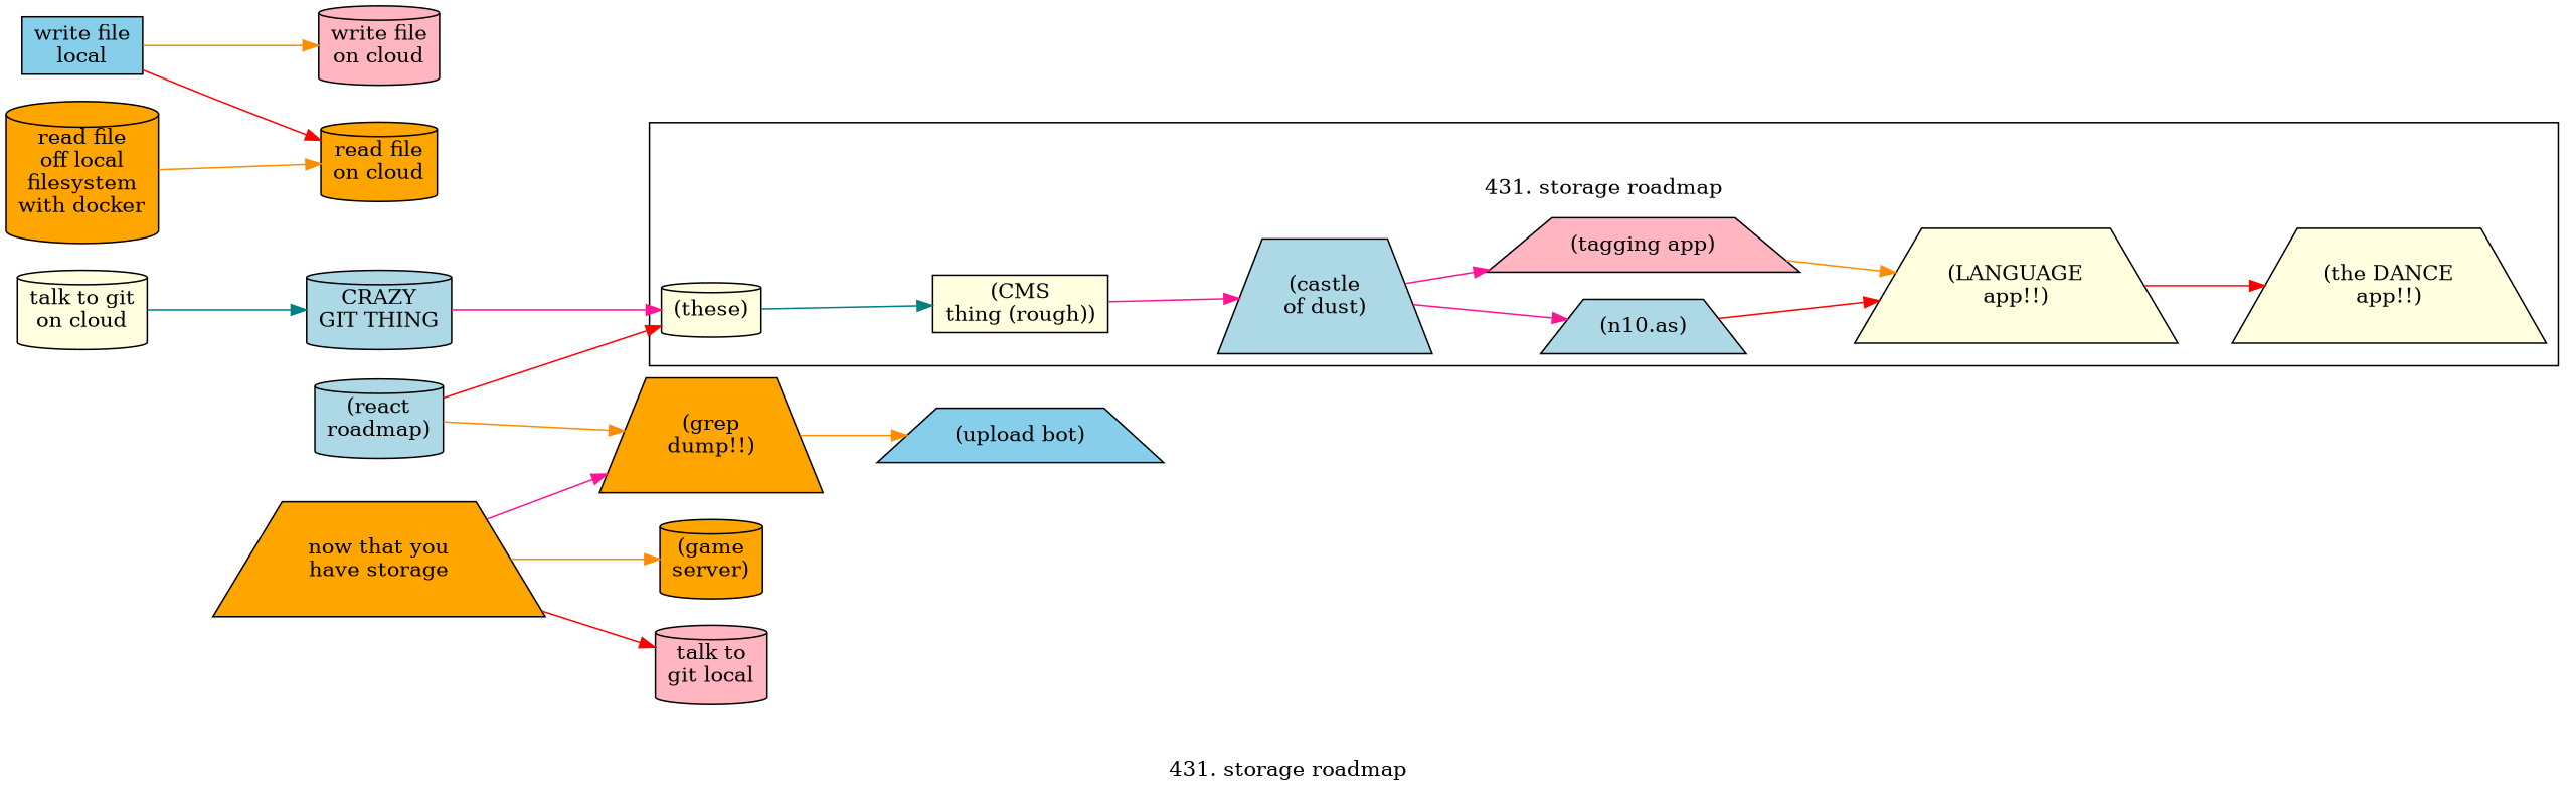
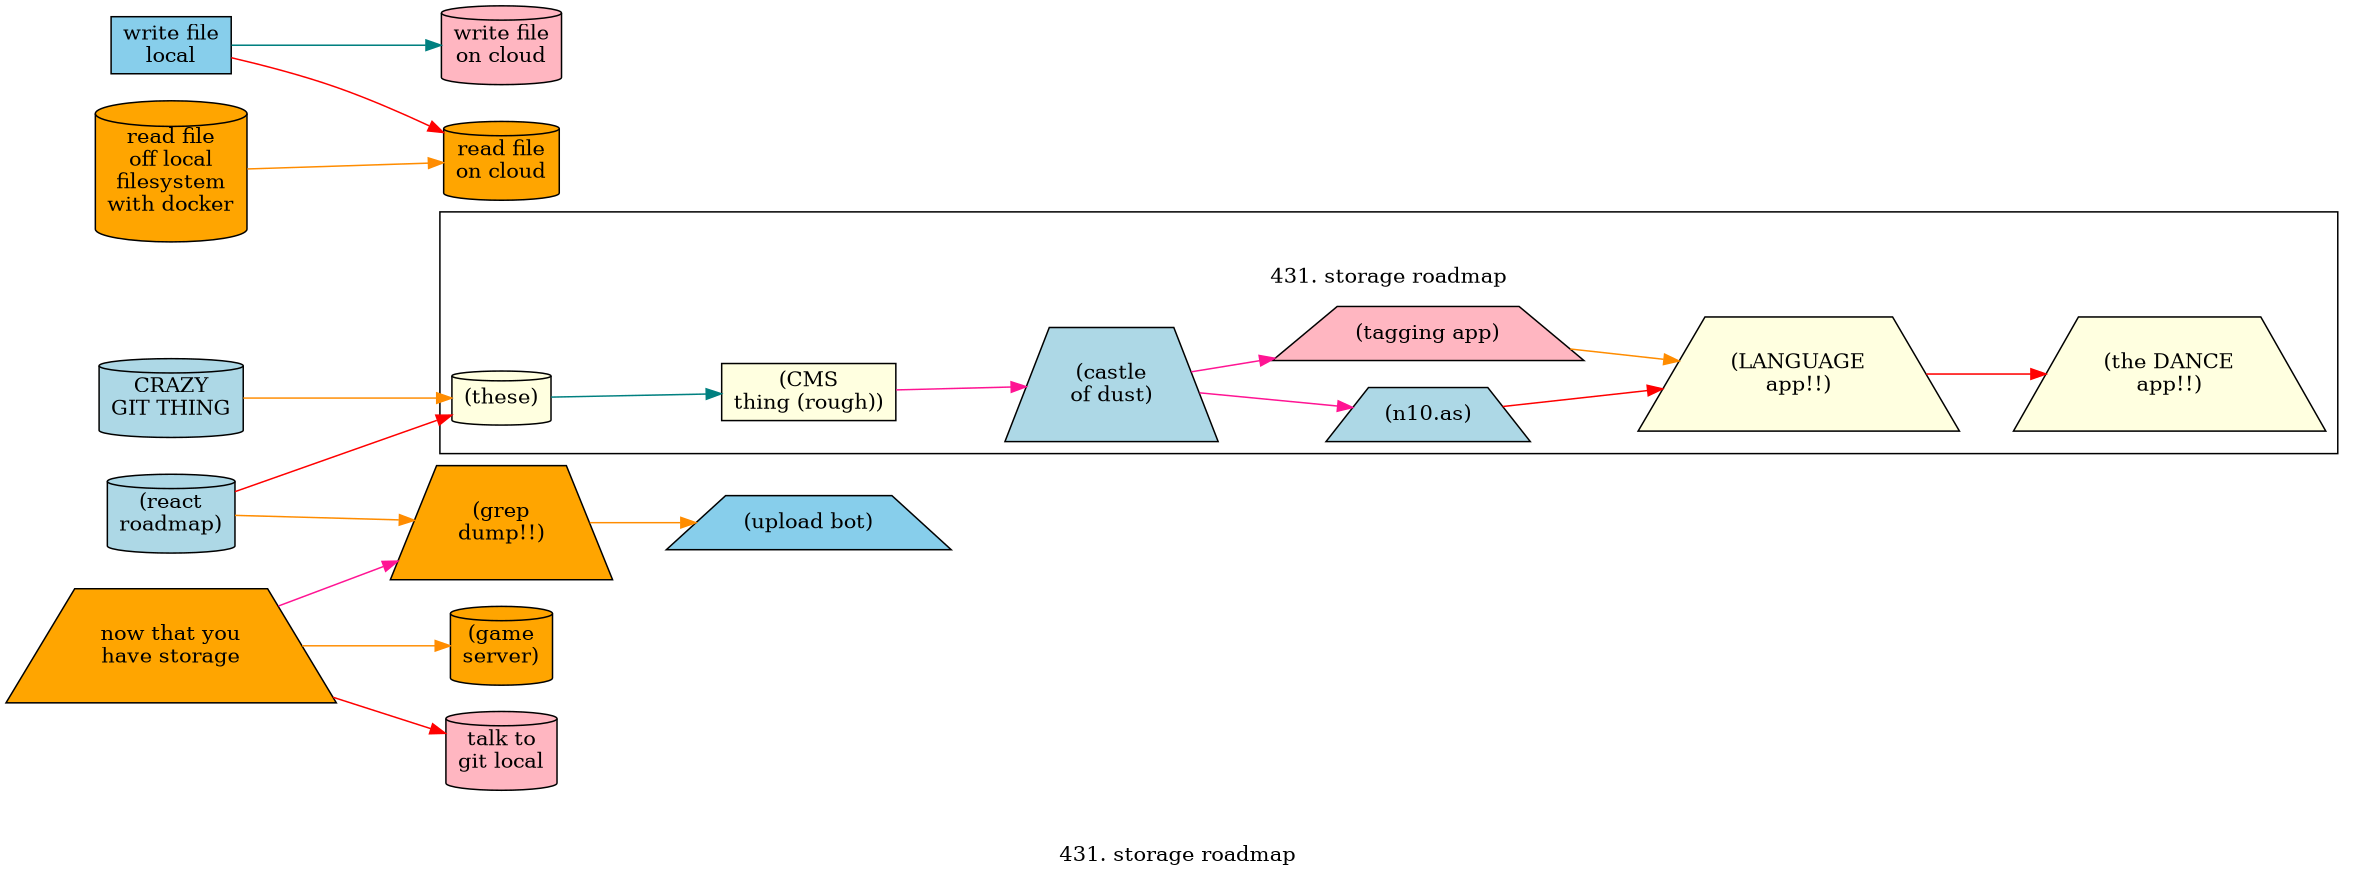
  digraph {
    fontname="DejaVu Serif"
    label="\n\n431. storage roadmap"
    rankdir=LR
    node [fillcolor=lightyellow fontname="DejaVu Serif" shape=cylinder style=filled]
    edge [color=darkorange fontname="DejaVu Serif"]
    n1 [label="(the DANCE\napp!!)" shape=trapezium]
    n2 [label="(LANGUAGE\napp!!)" shape=trapezium]
    n3 [fillcolor=lightblue label="(n10.as)" shape=trapezium]
    n4 [fillcolor=lightpink label="(tagging app)" shape=trapezium]
    n5 [fillcolor=lightblue label="(castle\nof dust)" shape=trapezium]
    n6 [label="(CMS\nthing (rough))" shape=box]
    n7 [label="(these)"]
    n8 [fillcolor=lightblue label="CRAZY\nGIT THING"]
    n9 [fillcolor=lightblue label="(react\nroadmap)"]
    n10 [fillcolor=orange label="(grep\ndump!!)" shape=trapezium]
    n11 [fillcolor=skyblue label="(upload bot)" shape=trapezium]
    n12 [fillcolor=orange label="now that you\nhave storage" shape=trapezium]
    n13 [fillcolor=orange label="(game\nserver)"]
    n14 [fillcolor=lightpink label="talk to\ngit local"]
-   n15 [label="talk to git\non cloud"]
    n16 [fillcolor=lightpink label="write file\non cloud"]
    n17 [fillcolor=skyblue label="write file\nlocal" shape=box]
    n18 [fillcolor=orange label="read file\non cloud"]
    n19 [fillcolor=orange label="read file\noff local\nfilesystem\nwith docker"]
    subgraph cluster_1 {
      n1
      n2
      n3
      n4
      n5
      n6
      n7
    }
    n2 -> n1 [color=red]
    n3 -> n2 [color=red]
    n4 -> n2
    n5 -> n3 [color=deeppink]
    n5 -> n4 [color=deeppink]
    n6 -> n5 [color=deeppink]
    n7 -> n6 [color=teal]
-   n8 -> n7 [color=deeppink]
+   n8 -> n7
    n9 -> n7 [color=red]
    n9 -> n10
    n10 -> n11
    n12 -> n10 [color=deeppink]
    n12 -> n13
    n12 -> n14 [color=red]
-   n15 -> n8 [color=teal]
-   n17 -> n16
+   n17 -> n16 [color=teal]
    n17 -> n18 [color=red]
    n19 -> n18
  }
